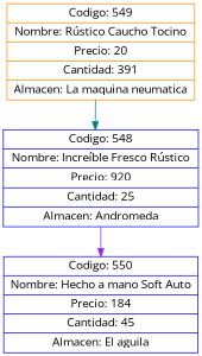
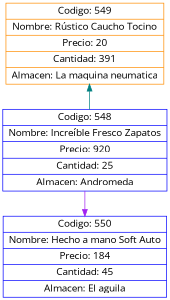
  digraph {
    fontname="Open Sans"
    node [color=blue fontname="Open Sans" shape=record]
    edge [arrowhead=normal fontname="Open Sans"]
    n1 [color=darkorange label="{ Codigo: 549 | Nombre: Rústico Caucho Tocino | Precio: 20 | Cantidad: 391 | Almacen: La maquina neumatica}"]
-   n2 [label="{ Codigo: 548 | Nombre: Increíble Fresco Rústico | Precio: 920 | Cantidad: 25 | Almacen: Andromeda}"]
+   n2 [label="{ Codigo: 548 | Nombre: Increíble Fresco Zapatos | Precio: 920 | Cantidad: 25 | Almacen: Andromeda}"]
    n3 [label="{ Codigo: 550 | Nombre: Hecho a mano Soft Auto | Precio: 184 | Cantidad: 45 | Almacen: El aguila}"]
-   n1 -> n2 [color=teal]
+   n2 -> n1 [color=teal]
    n2 -> n3 [color=purple]
  }
